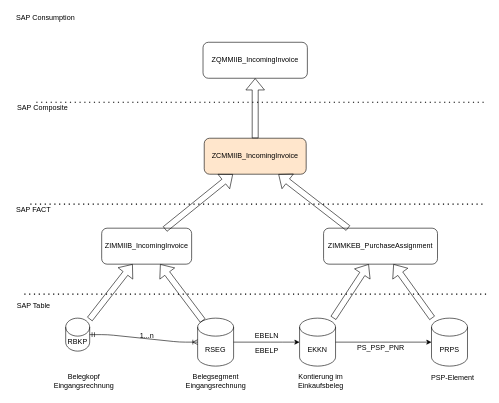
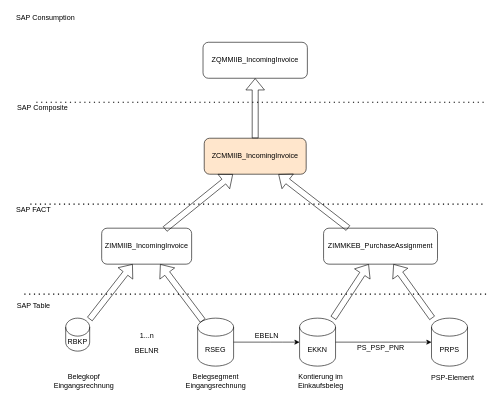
  <mxCell id="0" />
  <mxCell id="1" parent="0" />
  <mxCell id="2" value="" style="endArrow=none;dashed=1;html=1;dashPattern=1 3;strokeWidth=2;" edge="1" parent="1"><mxGeometry width="50" height="50" relative="1" as="geometry"><mxPoint x="40" y="490" as="sourcePoint" /><mxPoint x="810" y="490" as="targetPoint" /></mxGeometry></mxCell>
  <mxCell id="3" value="SAP Table" style="text;html=1;resizable=0;autosize=1;align=center;verticalAlign=middle;points=[];fillColor=none;strokeColor=none;rounded=0;" vertex="1" parent="1"><mxGeometry x="20" y="500" width="70" height="20" as="geometry" /></mxCell>
  <mxCell id="4" value="SAP FACT" style="text;html=1;resizable=0;autosize=1;align=center;verticalAlign=middle;points=[];fillColor=none;strokeColor=none;rounded=0;" vertex="1" parent="1"><mxGeometry x="20" y="340" width="70" height="20" as="geometry" /></mxCell>
  <mxCell id="5" value="" style="endArrow=none;dashed=1;html=1;dashPattern=1 3;strokeWidth=2;" edge="1" parent="1"><mxGeometry width="50" height="50" relative="1" as="geometry"><mxPoint x="50" y="340" as="sourcePoint" /><mxPoint x="810" y="340" as="targetPoint" /></mxGeometry></mxCell>
  <mxCell id="6" value="SAP Composite" style="text;html=1;resizable=0;autosize=1;align=center;verticalAlign=middle;points=[];fillColor=none;strokeColor=none;rounded=0;" vertex="1" parent="1"><mxGeometry x="20" y="170" width="100" height="20" as="geometry" /></mxCell>
  <mxCell id="7" value="" style="endArrow=none;dashed=1;html=1;dashPattern=1 3;strokeWidth=2;" edge="1" parent="1"><mxGeometry width="50" height="50" relative="1" as="geometry"><mxPoint x="60" y="170" as="sourcePoint" /><mxPoint x="810" y="170" as="targetPoint" /></mxGeometry></mxCell>
  <mxCell id="8" value="RBKP" style="shape=cylinder3;whiteSpace=wrap;html=1;boundedLbl=1;backgroundOutline=1;size=15;" vertex="1" parent="1"><mxGeometry x="109" y="530" width="40" height="55" as="geometry" /></mxCell>
  <mxCell id="9" value="RSEG" style="shape=cylinder3;whiteSpace=wrap;html=1;boundedLbl=1;backgroundOutline=1;size=15;" vertex="1" parent="1"><mxGeometry x="329" y="530" width="60" height="80" as="geometry" /></mxCell>
  <mxCell id="10" value="ZIMMIIB_IncomingInvoice" style="rounded=1;whiteSpace=wrap;html=1;" vertex="1" parent="1"><mxGeometry x="169" y="380" width="150" height="60" as="geometry" /></mxCell>
  <mxCell id="11" value="" style="shape=flexArrow;endArrow=classic;html=1;" edge="1" parent="1" source="8" target="10"><mxGeometry width="50" height="50" relative="1" as="geometry"><mxPoint x="320" y="540" as="sourcePoint" /><mxPoint x="370" y="490" as="targetPoint" /></mxGeometry></mxCell>
  <mxCell id="12" value="" style="shape=flexArrow;endArrow=classic;html=1;exitX=0.145;exitY=0;exitDx=0;exitDy=4.35;exitPerimeter=0;" edge="1" parent="1" source="9" target="10"><mxGeometry width="50" height="50" relative="1" as="geometry"><mxPoint x="410" y="500" as="sourcePoint" /><mxPoint x="460" y="450" as="targetPoint" /></mxGeometry></mxCell>
- <mxCell id="13" value="" style="edgeStyle=entityRelationEdgeStyle;fontSize=12;html=1;endArrow=ERoneToMany;startArrow=ERmandOne;" edge="1" parent="1" source="8" target="9"><mxGeometry width="100" height="100" relative="1" as="geometry"><mxPoint x="270" y="750" as="sourcePoint" /><mxPoint x="370" y="650" as="targetPoint" /></mxGeometry></mxCell>
  <mxCell id="14" value="EKKN" style="shape=cylinder3;whiteSpace=wrap;html=1;boundedLbl=1;backgroundOutline=1;size=15;" vertex="1" parent="1"><mxGeometry x="499" y="530" width="60" height="80" as="geometry" /></mxCell>
  <mxCell id="15" value="ZIMMKEB_PurchaseAssignment" style="rounded=1;whiteSpace=wrap;html=1;" vertex="1" parent="1"><mxGeometry x="539" y="380" width="190" height="60" as="geometry" /></mxCell>
  <mxCell id="16" value="" style="shape=flexArrow;endArrow=classic;html=1;" edge="1" parent="1" source="14" target="15"><mxGeometry width="50" height="50" relative="1" as="geometry"><mxPoint x="620" y="490" as="sourcePoint" /><mxPoint x="670" y="440" as="targetPoint" /></mxGeometry></mxCell>
  <mxCell id="17" value="PRPS" style="shape=cylinder3;whiteSpace=wrap;html=1;boundedLbl=1;backgroundOutline=1;size=15;" vertex="1" parent="1"><mxGeometry x="719" y="530" width="60" height="80" as="geometry" /></mxCell>
  <mxCell id="18" value="" style="shape=flexArrow;endArrow=classic;html=1;" edge="1" parent="1" source="17" target="15"><mxGeometry width="50" height="50" relative="1" as="geometry"><mxPoint x="669" y="530" as="sourcePoint" /><mxPoint x="719" y="480" as="targetPoint" /></mxGeometry></mxCell>
  <mxCell id="19" value="ZCMMIIB_IncomingInvoice" style="rounded=1;whiteSpace=wrap;html=1;fillColor=#ffe6cc;" vertex="1" parent="1"><mxGeometry x="340" y="230" width="170" height="60" as="geometry" /></mxCell>
  <mxCell id="20" value="" style="shape=flexArrow;endArrow=classic;html=1;exitX=0.703;exitY=0.027;exitDx=0;exitDy=0;exitPerimeter=0;" edge="1" parent="1" source="10" target="19"><mxGeometry width="50" height="50" relative="1" as="geometry"><mxPoint x="260" y="360" as="sourcePoint" /><mxPoint x="344.5" y="290" as="targetPoint" /></mxGeometry></mxCell>
  <mxCell id="21" value="" style="shape=flexArrow;endArrow=classic;html=1;exitX=0.216;exitY=0;exitDx=0;exitDy=0;exitPerimeter=0;" edge="1" parent="1" source="15" target="19"><mxGeometry width="50" height="50" relative="1" as="geometry"><mxPoint x="599" y="350" as="sourcePoint" /><mxPoint x="649" y="300" as="targetPoint" /></mxGeometry></mxCell>
  <mxCell id="22" value="ZQMMIIB_IncomingInvoice" style="rounded=1;whiteSpace=wrap;html=1;" vertex="1" parent="1"><mxGeometry x="338" y="70" width="174" height="60" as="geometry" /></mxCell>
  <mxCell id="23" value="" style="shape=flexArrow;endArrow=classic;html=1;" edge="1" parent="1" source="19" target="22"><mxGeometry width="50" height="50" relative="1" as="geometry"><mxPoint x="560" y="190" as="sourcePoint" /><mxPoint x="610" y="140" as="targetPoint" /></mxGeometry></mxCell>
  <mxCell id="24" value="" style="endArrow=classic;html=1;entryX=0;entryY=0.5;entryDx=0;entryDy=0;entryPerimeter=0;" edge="1" parent="1" target="14"><mxGeometry width="50" height="50" relative="1" as="geometry"><mxPoint x="389" y="570" as="sourcePoint" /><mxPoint x="490" y="570" as="targetPoint" /><Array as="points"><mxPoint x="460" y="570" /></Array></mxGeometry></mxCell>
  <mxCell id="25" value="EBELN" style="text;html=1;align=center;verticalAlign=middle;resizable=0;points=[];autosize=1;strokeColor=none;" vertex="1" parent="1"><mxGeometry x="419" y="550" width="50" height="20" as="geometry" /></mxCell>
- <mxCell id="26" value="EBELP" style="text;html=1;align=center;verticalAlign=middle;resizable=0;points=[];autosize=1;strokeColor=none;" vertex="1" parent="1"><mxGeometry x="419" y="575" width="50" height="20" as="geometry" /></mxCell>
  <mxCell id="27" value="" style="endArrow=classic;html=1;" edge="1" parent="1"><mxGeometry width="50" height="50" relative="1" as="geometry"><mxPoint x="559" y="570" as="sourcePoint" /><mxPoint x="719" y="570" as="targetPoint" /></mxGeometry></mxCell>
  <mxCell id="28" value="PS_PSP_PNR" style="text;html=1;align=center;verticalAlign=middle;resizable=0;points=[];autosize=1;strokeColor=none;" vertex="1" parent="1"><mxGeometry x="589" y="570" width="90" height="20" as="geometry" /></mxCell>
  <mxCell id="29" value="Belegsegment&lt;br&gt;Eingangsrechnung" style="text;html=1;align=center;verticalAlign=middle;resizable=0;points=[];autosize=1;strokeColor=none;" vertex="1" parent="1"><mxGeometry x="299" y="620" width="120" height="30" as="geometry" /></mxCell>
  <mxCell id="30" value="Belegkopf&lt;br&gt;Eingangsrechnung" style="text;html=1;align=center;verticalAlign=middle;resizable=0;points=[];autosize=1;strokeColor=none;" vertex="1" parent="1"><mxGeometry x="79" y="620" width="120" height="30" as="geometry" /></mxCell>
  <mxCell id="31" value="Kontierung im&lt;br&gt;Einkaufsbeleg" style="text;html=1;align=center;verticalAlign=middle;resizable=0;points=[];autosize=1;strokeColor=none;" vertex="1" parent="1"><mxGeometry x="489" y="620" width="90" height="30" as="geometry" /></mxCell>
  <mxCell id="32" value="PSP-Element" style="text;html=1;align=center;verticalAlign=middle;resizable=0;points=[];autosize=1;strokeColor=none;" vertex="1" parent="1"><mxGeometry x="709" y="620" width="90" height="20" as="geometry" /></mxCell>
+ <mxCell id="33" value="BELNR" style="text;html=1;align=center;verticalAlign=middle;resizable=0;points=[];autosize=1;strokeColor=none;" vertex="1" parent="1"><mxGeometry x="214" y="575" width="60" height="20" as="geometry" /></mxCell>
  <mxCell id="34" value="1...n" style="text;html=1;align=center;verticalAlign=middle;resizable=0;points=[];autosize=1;strokeColor=none;" vertex="1" parent="1"><mxGeometry x="224" y="550" width="40" height="20" as="geometry" /></mxCell>
  <mxCell id="35" value="SAP Consumption" style="text;html=1;resizable=0;autosize=1;align=center;verticalAlign=middle;points=[];fillColor=none;strokeColor=none;rounded=0;" vertex="1" parent="1"><mxGeometry x="20" y="20" width="110" height="20" as="geometry" /></mxCell>
